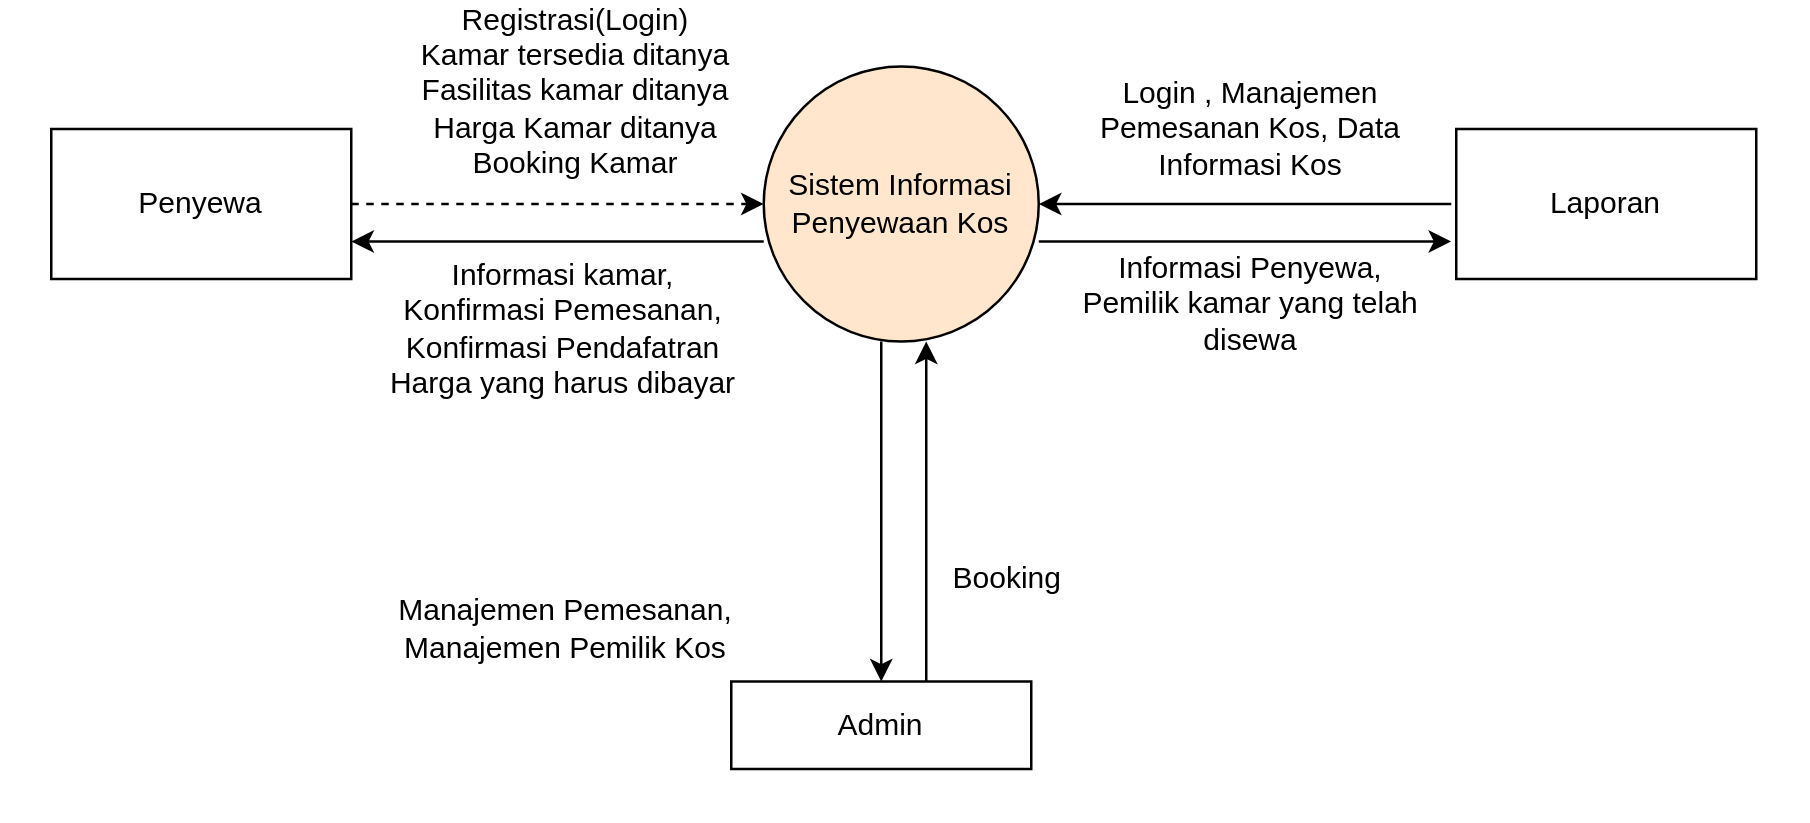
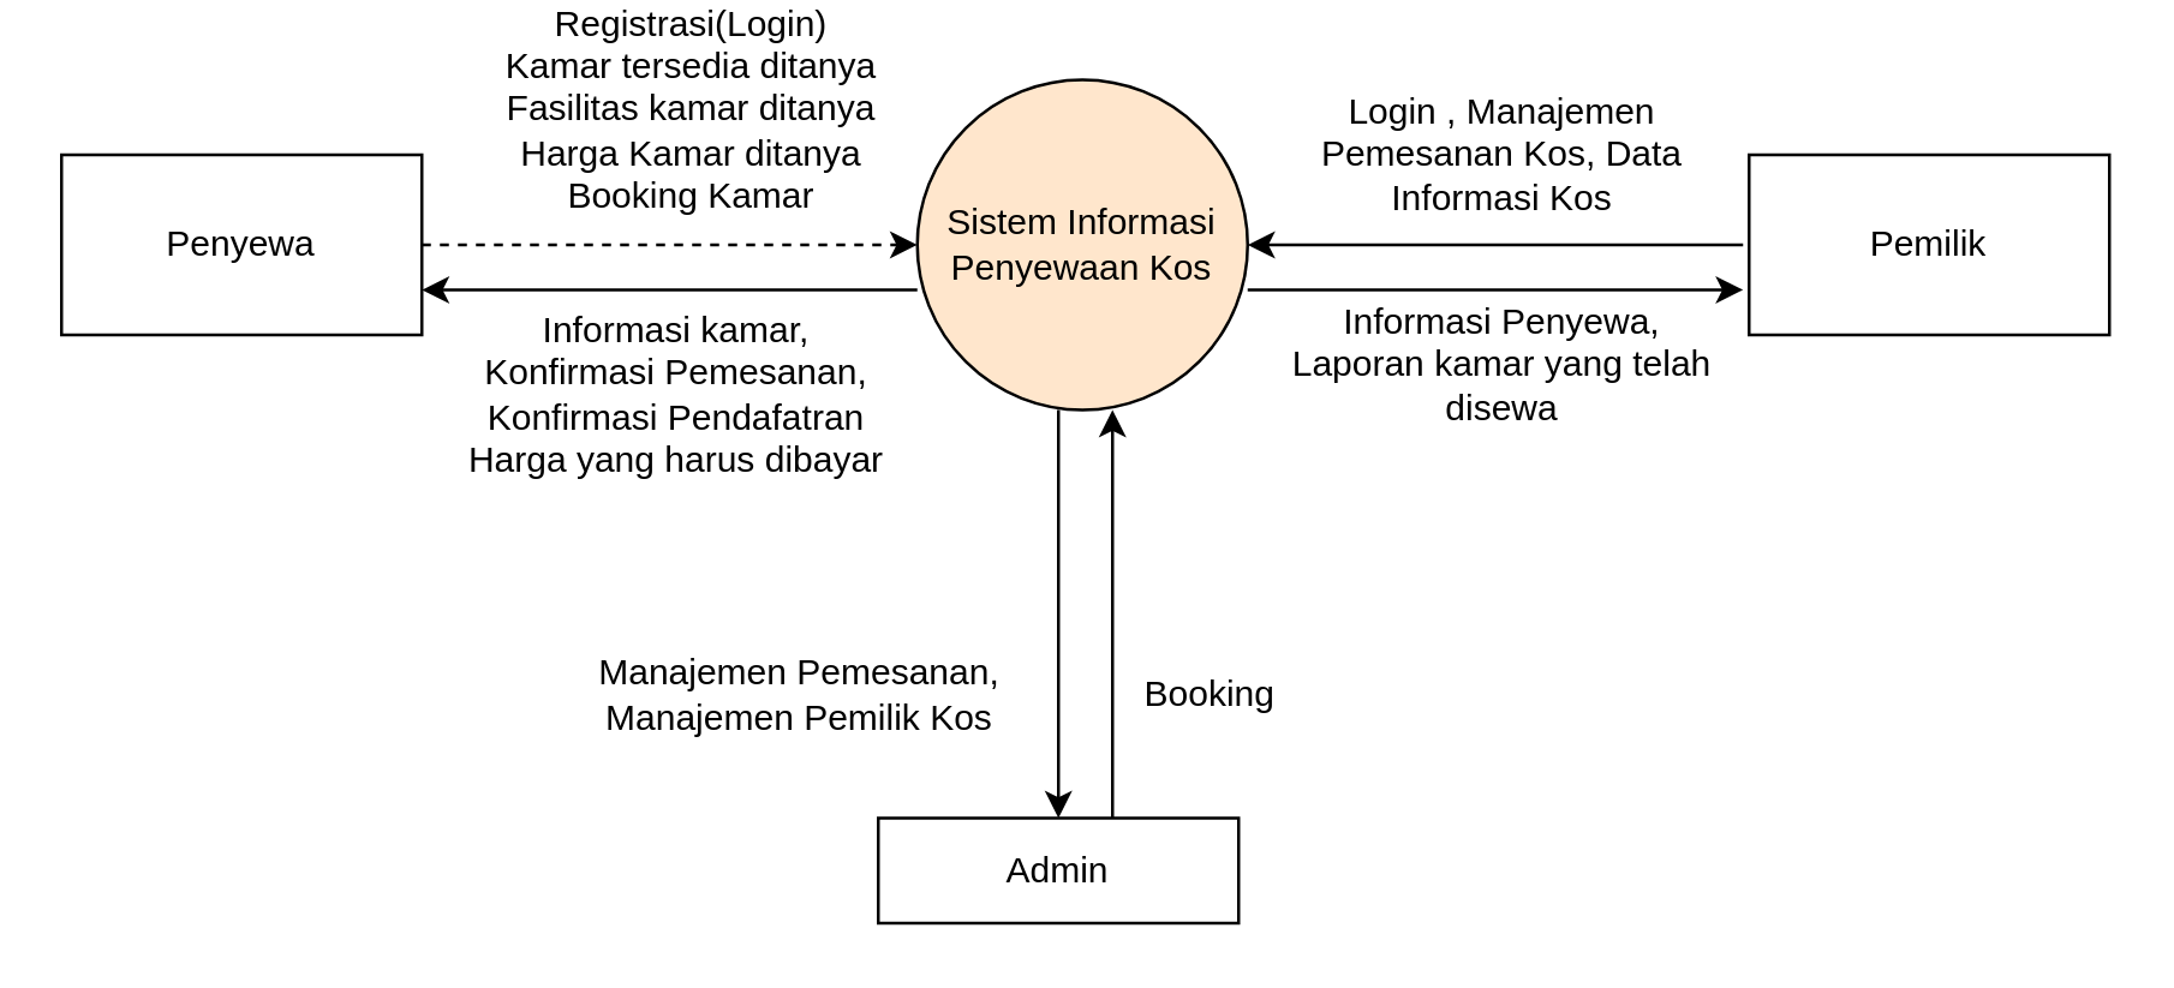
  <mxCell id="0" />
  <mxCell id="1" parent="0" />
  <mxCell id="2" style="edgeStyle=orthogonalEdgeStyle;rounded=0;orthogonalLoop=1;jettySize=auto;html=1;" edge="1" parent="1"><mxGeometry relative="1" as="geometry"><mxPoint x="305" y="95" as="sourcePoint" /><mxPoint x="140" y="95" as="targetPoint" /></mxGeometry></mxCell>
  <mxCell id="3" style="edgeStyle=orthogonalEdgeStyle;rounded=0;orthogonalLoop=1;jettySize=auto;html=1;entryX=0.5;entryY=0;entryDx=0;entryDy=0;" edge="1" parent="1" target="15"><mxGeometry relative="1" as="geometry"><mxPoint x="352" y="135" as="sourcePoint" /><mxPoint x="352" y="245" as="targetPoint" /><Array as="points"><mxPoint x="352" y="265" /></Array></mxGeometry></mxCell>
  <mxCell id="4" value="Sistem Informasi Penyewaan Kos" style="ellipse;whiteSpace=wrap;html=1;aspect=fixed;fillColor=#ffe6cc;" vertex="1" parent="1"><mxGeometry x="305" y="25" width="110" height="110" as="geometry" /></mxCell>
  <mxCell id="5" style="edgeStyle=orthogonalEdgeStyle;rounded=0;orthogonalLoop=1;jettySize=auto;html=1;entryX=0;entryY=0.5;entryDx=0;entryDy=0;dashed=1;" edge="1" parent="1" source="6" target="4"><mxGeometry relative="1" as="geometry" /></mxCell>
  <mxCell id="6" value="Penyewa" style="rounded=0;whiteSpace=wrap;html=1;" vertex="1" parent="1"><mxGeometry x="20" y="50" width="120" height="60" as="geometry" /></mxCell>
- <mxCell id="7" value="Laporan" style="rounded=0;whiteSpace=wrap;html=1;" vertex="1" parent="1"><mxGeometry x="582" y="50" width="120" height="60" as="geometry" /></mxCell>
+ <mxCell id="7" value="Pemilik" style="rounded=0;whiteSpace=wrap;html=1;" vertex="1" parent="1"><mxGeometry x="582" y="50" width="120" height="60" as="geometry" /></mxCell>
  <mxCell id="8" style="edgeStyle=orthogonalEdgeStyle;rounded=0;orthogonalLoop=1;jettySize=auto;html=1;entryX=0;entryY=0.5;entryDx=0;entryDy=0;" edge="1" parent="1"><mxGeometry relative="1" as="geometry"><mxPoint x="415" y="95" as="sourcePoint" /><mxPoint x="580" y="95" as="targetPoint" /></mxGeometry></mxCell>
  <mxCell id="9" style="edgeStyle=orthogonalEdgeStyle;rounded=0;orthogonalLoop=1;jettySize=auto;html=1;" edge="1" parent="1"><mxGeometry relative="1" as="geometry"><mxPoint x="580" y="80" as="sourcePoint" /><mxPoint x="415" y="80" as="targetPoint" /></mxGeometry></mxCell>
  <mxCell id="10" value="Registrasi(Login)&lt;br&gt;Kamar tersedia ditanya&lt;br&gt;Fasilitas kamar ditanya&lt;br&gt;Harga Kamar ditanya&lt;br&gt;Booking Kamar" style="text;html=1;strokeColor=none;fillColor=none;align=center;verticalAlign=middle;whiteSpace=wrap;rounded=0;" vertex="1" parent="1"><mxGeometry x="150" y="20" width="160" height="30" as="geometry" /></mxCell>
- <mxCell id="11" value="Informasi Penyewa, &lt;br&gt;Pemilik kamar yang telah disewa" style="text;html=1;strokeColor=none;fillColor=none;align=center;verticalAlign=middle;whiteSpace=wrap;rounded=0;" vertex="1" parent="1"><mxGeometry x="415" y="105" width="170" height="30" as="geometry" /></mxCell>
+ <mxCell id="11" value="Informasi Penyewa, &lt;br&gt;Laporan kamar yang telah disewa" style="text;html=1;strokeColor=none;fillColor=none;align=center;verticalAlign=middle;whiteSpace=wrap;rounded=0;" vertex="1" parent="1"><mxGeometry x="415" y="105" width="170" height="30" as="geometry" /></mxCell>
  <mxCell id="12" value="Login , Manajemen Pemesanan Kos, Data Informasi Kos" style="text;html=1;strokeColor=none;fillColor=none;align=center;verticalAlign=middle;whiteSpace=wrap;rounded=0;" vertex="1" parent="1"><mxGeometry x="415" y="35" width="170" height="30" as="geometry" /></mxCell>
  <mxCell id="13" value="Informasi kamar,&lt;br&gt;Konfirmasi Pemesanan,&lt;br&gt;Konfirmasi Pendafatran&lt;br&gt;Harga yang harus dibayar" style="text;html=1;strokeColor=none;fillColor=none;align=center;verticalAlign=middle;whiteSpace=wrap;rounded=0;" vertex="1" parent="1"><mxGeometry x="140" y="115" width="170" height="30" as="geometry" /></mxCell>
  <mxCell id="14" style="edgeStyle=orthogonalEdgeStyle;rounded=0;orthogonalLoop=1;jettySize=auto;html=1;entryX=0.5;entryY=1;entryDx=0;entryDy=0;exitX=0.65;exitY=0.017;exitDx=0;exitDy=0;exitPerimeter=0;" edge="1" parent="1" source="15"><mxGeometry relative="1" as="geometry"><mxPoint x="370" y="265" as="sourcePoint" /><mxPoint x="370" y="135" as="targetPoint" /></mxGeometry></mxCell>
  <mxCell id="15" value="Admin" style="rounded=0;whiteSpace=wrap;html=1;" vertex="1" parent="1"><mxGeometry x="292" y="271" width="120" height="35" as="geometry" /></mxCell>
  <mxCell id="16" value="Booking" style="text;html=1;strokeColor=none;fillColor=none;align=left;verticalAlign=middle;whiteSpace=wrap;rounded=0;" vertex="1" parent="1"><mxGeometry x="379" y="215" width="170" height="30" as="geometry" /></mxCell>
- <mxCell id="17" value="Manajemen Pemesanan,&lt;br&gt;Manajemen Pemilik Kos" style="text;html=1;strokeColor=none;fillColor=none;align=center;verticalAlign=middle;whiteSpace=wrap;rounded=0;" vertex="1" parent="1"><mxGeometry x="141" y="235" width="170" height="30" as="geometry" /></mxCell>
+ <mxCell id="17" value="Manajemen Pemesanan,&lt;br&gt;Manajemen Pemilik Kos" style="text;html=1;strokeColor=none;fillColor=none;align=center;verticalAlign=middle;whiteSpace=wrap;rounded=0;" vertex="1" parent="1"><mxGeometry x="181" y="215" width="170" height="30" as="geometry" /></mxCell>
